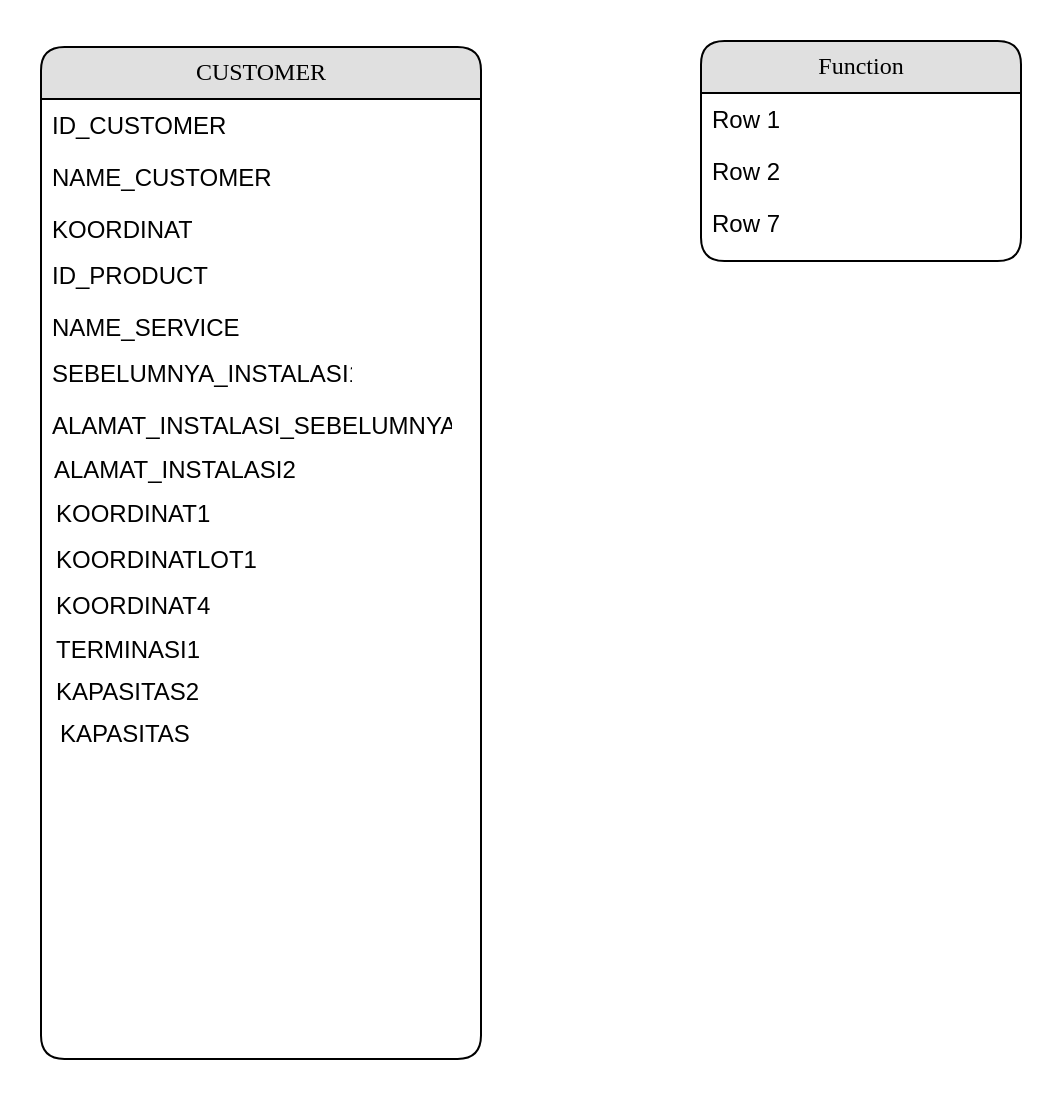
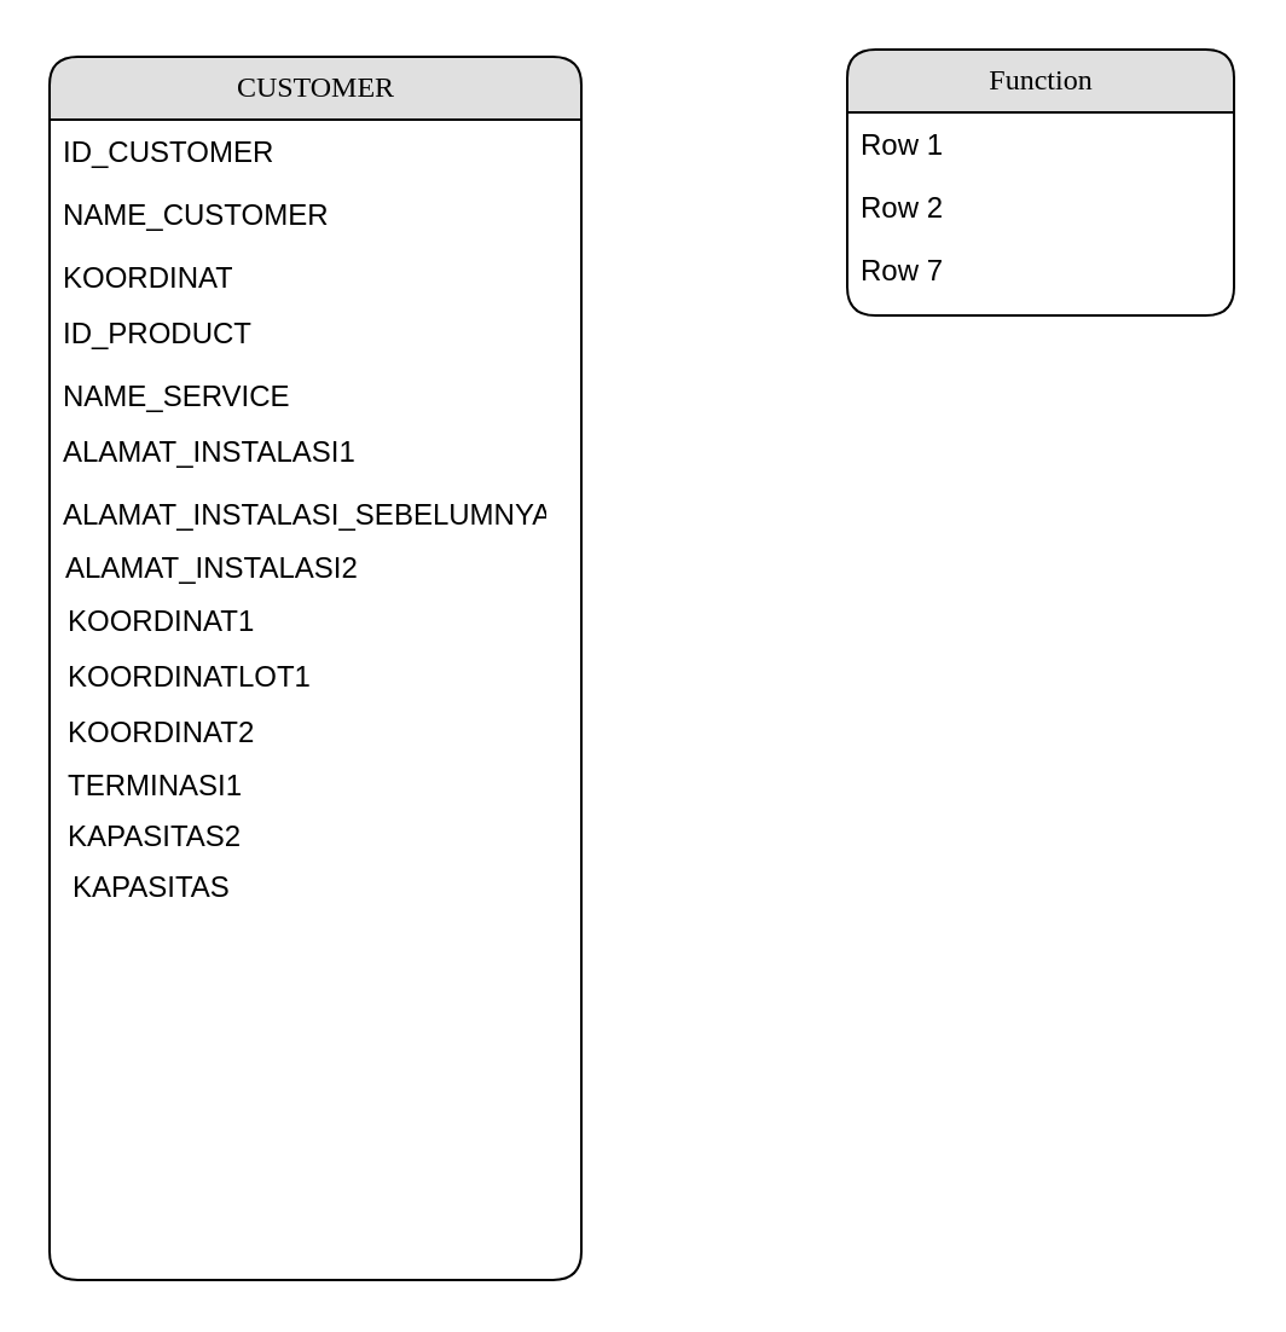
  <mxCell id="0" />
  <mxCell id="1" parent="0" />
  <mxCell id="2" value="&lt;div&gt;CUSTOMER&lt;/div&gt;" style="swimlane;html=1;fontStyle=0;childLayout=stackLayout;horizontal=1;startSize=26;fillColor=#e0e0e0;horizontalStack=0;resizeParent=1;resizeLast=0;collapsible=1;marginBottom=0;swimlaneFillColor=#ffffff;align=center;rounded=1;shadow=0;comic=0;labelBackgroundColor=none;strokeColor=#000000;strokeWidth=1;fontFamily=Verdana;fontSize=12;fontColor=#000000;" parent="1" vertex="1"><mxGeometry x="20" y="23" width="220" height="506" as="geometry" /></mxCell>
  <mxCell id="3" value="&lt;div&gt;ID_CUSTOMER&lt;/div&gt;" style="text;html=1;strokeColor=none;fillColor=none;spacingLeft=4;spacingRight=4;whiteSpace=wrap;overflow=hidden;rotatable=0;points=[[0,0.5],[1,0.5]];portConstraint=eastwest;" parent="2" vertex="1"><mxGeometry y="26" width="220" height="26" as="geometry" /></mxCell>
  <mxCell id="4" value="NAME_CUSTOMER" style="text;html=1;strokeColor=none;fillColor=none;spacingLeft=4;spacingRight=4;whiteSpace=wrap;overflow=hidden;rotatable=0;points=[[0,0.5],[1,0.5]];portConstraint=eastwest;" parent="2" vertex="1"><mxGeometry y="52" width="220" height="26" as="geometry" /></mxCell>
  <mxCell id="5" value="KOORDINAT" style="text;html=1;strokeColor=none;fillColor=none;spacingLeft=4;spacingRight=4;whiteSpace=wrap;overflow=hidden;rotatable=0;points=[[0,0.5],[1,0.5]];portConstraint=eastwest;" parent="2" vertex="1"><mxGeometry y="78" width="220" height="26" as="geometry" /></mxCell>
  <mxCell id="6" value="Function" style="swimlane;html=1;fontStyle=0;childLayout=stackLayout;horizontal=1;startSize=26;fillColor=#e0e0e0;horizontalStack=0;resizeParent=1;resizeLast=0;collapsible=1;marginBottom=0;swimlaneFillColor=#ffffff;align=center;rounded=1;shadow=0;comic=0;labelBackgroundColor=none;strokeColor=#000000;strokeWidth=1;fontFamily=Verdana;fontSize=12;fontColor=#000000;" parent="1" vertex="1"><mxGeometry x="350" y="20" width="160" height="110" as="geometry" /></mxCell>
  <mxCell id="7" value="Row 1" style="text;html=1;strokeColor=none;fillColor=none;spacingLeft=4;spacingRight=4;whiteSpace=wrap;overflow=hidden;rotatable=0;points=[[0,0.5],[1,0.5]];portConstraint=eastwest;" parent="6" vertex="1"><mxGeometry y="26" width="160" height="26" as="geometry" /></mxCell>
  <mxCell id="8" value="Row 2" style="text;html=1;strokeColor=none;fillColor=none;spacingLeft=4;spacingRight=4;whiteSpace=wrap;overflow=hidden;rotatable=0;points=[[0,0.5],[1,0.5]];portConstraint=eastwest;" parent="6" vertex="1"><mxGeometry y="52" width="160" height="26" as="geometry" /></mxCell>
  <mxCell id="9" value="Row 7" style="text;html=1;strokeColor=none;fillColor=none;spacingLeft=4;spacingRight=4;whiteSpace=wrap;overflow=hidden;rotatable=0;points=[[0,0.5],[1,0.5]];portConstraint=eastwest;" parent="6" vertex="1"><mxGeometry y="78" width="160" height="26" as="geometry" /></mxCell>
  <mxCell id="10" value="&lt;div&gt;ID_PRODUCT&lt;/div&gt;" style="text;html=1;strokeColor=none;fillColor=none;spacingLeft=4;spacingRight=4;whiteSpace=wrap;overflow=hidden;rotatable=0;points=[[0,0.5],[1,0.5]];portConstraint=eastwest;" vertex="1" parent="1"><mxGeometry x="20" y="124" width="160" height="26" as="geometry" /></mxCell>
  <mxCell id="11" value="NAME_SERVICE" style="text;html=1;strokeColor=none;fillColor=none;spacingLeft=4;spacingRight=4;whiteSpace=wrap;overflow=hidden;rotatable=0;points=[[0,0.5],[1,0.5]];portConstraint=eastwest;" vertex="1" parent="1"><mxGeometry x="20" y="150" width="160" height="26" as="geometry" /></mxCell>
- <mxCell id="12" value="SEBELUMNYA_INSTALASI1" style="text;html=1;strokeColor=none;fillColor=none;spacingLeft=4;spacingRight=4;whiteSpace=wrap;overflow=hidden;rotatable=0;points=[[0,0.5],[1,0.5]];portConstraint=eastwest;" vertex="1" parent="1"><mxGeometry x="20" y="173" width="160" height="26" as="geometry" /></mxCell>
+ <mxCell id="12" value="ALAMAT_INSTALASI1" style="text;html=1;strokeColor=none;fillColor=none;spacingLeft=4;spacingRight=4;whiteSpace=wrap;overflow=hidden;rotatable=0;points=[[0,0.5],[1,0.5]];portConstraint=eastwest;" vertex="1" parent="1"><mxGeometry x="20" y="173" width="160" height="26" as="geometry" /></mxCell>
  <mxCell id="13" value="ALAMAT_INSTALASI_SEBELUMNYA" style="text;html=1;strokeColor=none;fillColor=none;spacingLeft=4;spacingRight=4;whiteSpace=wrap;overflow=hidden;rotatable=0;points=[[0,0.5],[1,0.5]];portConstraint=eastwest;" vertex="1" parent="1"><mxGeometry x="20" y="199" width="210" height="26" as="geometry" /></mxCell>
  <mxCell id="14" value="&lt;div&gt;ALAMAT_INSTALASI2&lt;/div&gt;" style="text;html=1;strokeColor=none;fillColor=none;spacingLeft=4;spacingRight=4;whiteSpace=wrap;overflow=hidden;rotatable=0;points=[[0,0.5],[1,0.5]];portConstraint=eastwest;" vertex="1" parent="1"><mxGeometry x="21" y="221" width="210" height="26" as="geometry" /></mxCell>
  <mxCell id="15" value="KOORDINAT1" style="text;html=1;" vertex="1" parent="1"><mxGeometry x="26" y="243" width="140" height="30" as="geometry" /></mxCell>
  <mxCell id="16" value="KOORDINATLOT1" style="text;html=1;" vertex="1" parent="1"><mxGeometry x="26" y="266" width="130" height="30" as="geometry" /></mxCell>
- <mxCell id="17" value="KOORDINAT4" style="text;html=1;" vertex="1" parent="1"><mxGeometry x="26" y="289" width="100" height="30" as="geometry" /></mxCell>
+ <mxCell id="17" value="KOORDINAT2" style="text;html=1;" vertex="1" parent="1"><mxGeometry x="26" y="289" width="100" height="30" as="geometry" /></mxCell>
  <mxCell id="18" value="TERMINASI1" style="text;html=1;" vertex="1" parent="1"><mxGeometry x="26" y="311" width="100" height="30" as="geometry" /></mxCell>
  <mxCell id="19" value="KAPASITAS2" style="text;html=1;" vertex="1" parent="1"><mxGeometry x="26" y="332" width="100" height="30" as="geometry" /></mxCell>
  <mxCell id="20" value="KAPASITAS" style="text;html=1;" vertex="1" parent="1"><mxGeometry x="28" y="353" width="90" height="30" as="geometry" /></mxCell>
